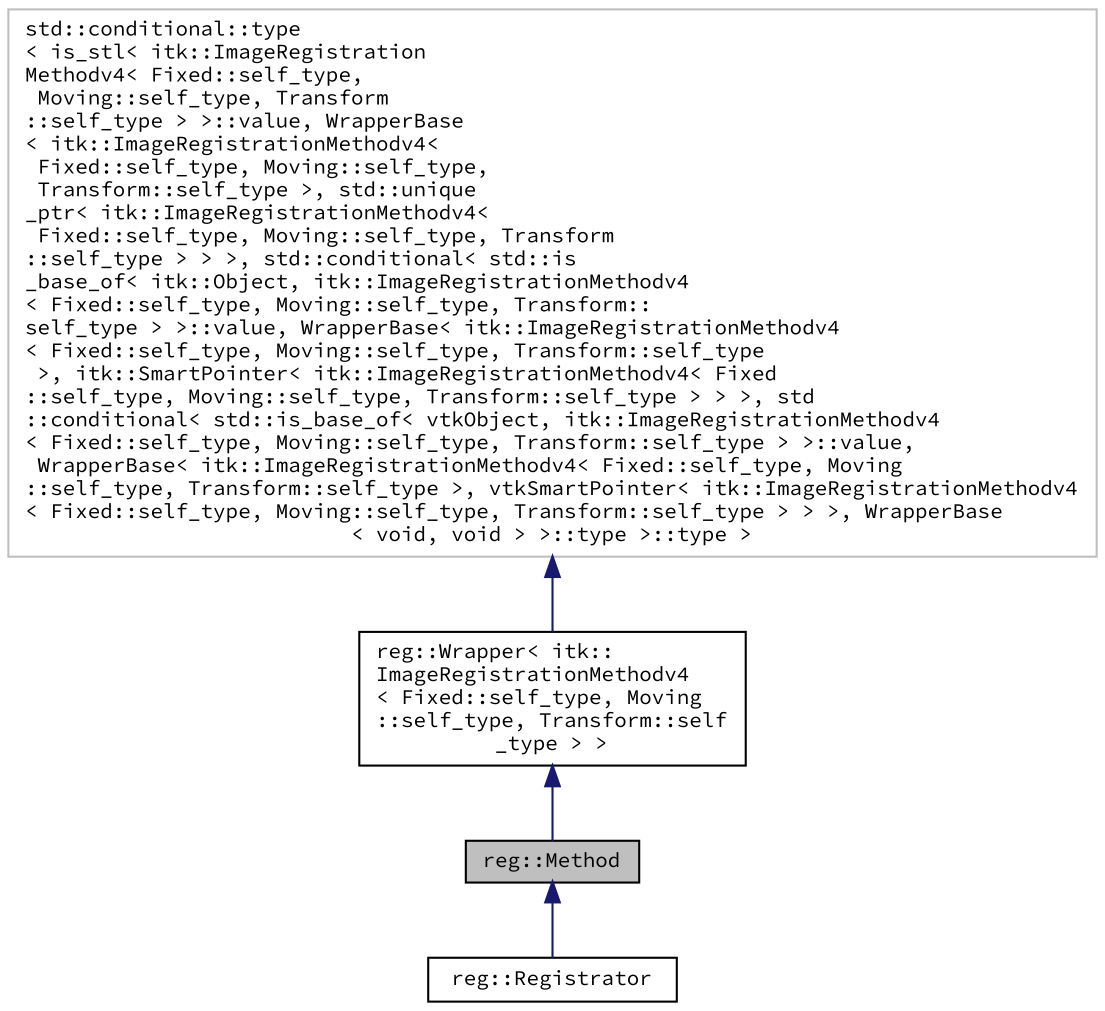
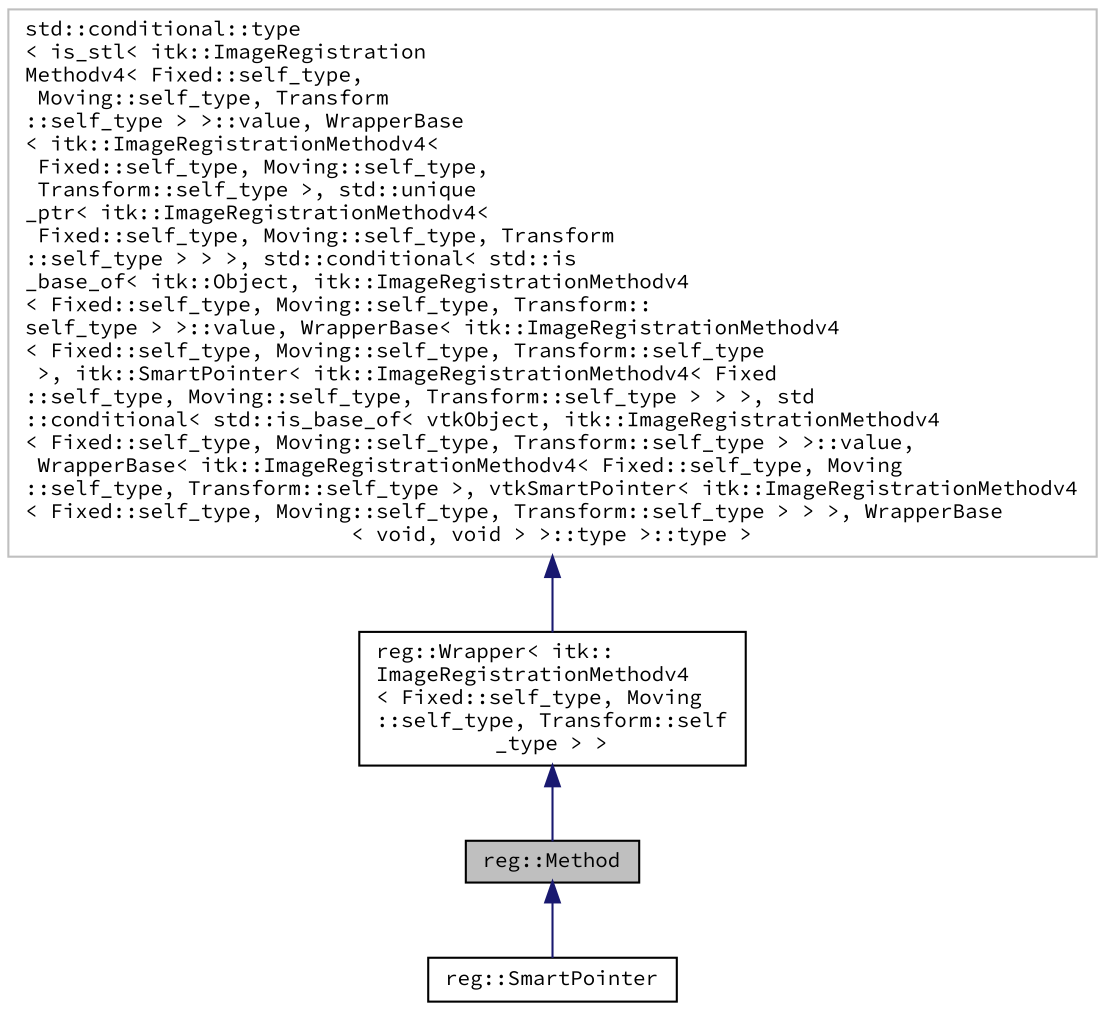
  digraph {
    rankdir=TB
    fontname="Source Code Pro"
    node [color=black fillcolor=white fontname="Source Code Pro" fontsize=10 shape=record style=filled]
    edge [color=midnightblue dir=back fontname="Source Code Pro" fontsize=10 labelfontname=Helvetica labelfontsize=10 style=solid]
    n1 [fillcolor=grey75 fontcolor=black height=0.2 label="reg::Method" width=0.4]
-   n2 [height=0.2 label="reg::Registrator" width=0.4]
+   n2 [height=0.2 label="reg::SmartPointer" width=0.4]
    n3 [height=0.2 label="reg::Wrapper\< itk::\lImageRegistrationMethodv4\l\< Fixed::self_type, Moving\l::self_type, Transform::self\l_type \> \>" width=0.4]
    n4 [color=grey75 height=0.2 label="std::conditional::type\l\< is_stl\< itk::ImageRegistration\lMethodv4\< Fixed::self_type,\l Moving::self_type, Transform\l::self_type \> \>::value, WrapperBase\l\< itk::ImageRegistrationMethodv4\<\l Fixed::self_type, Moving::self_type,\l Transform::self_type \>, std::unique\l_ptr\< itk::ImageRegistrationMethodv4\<\l Fixed::self_type, Moving::self_type, Transform\l::self_type \> \> \>, std::conditional\< std::is\l_base_of\< itk::Object, itk::ImageRegistrationMethodv4\l\< Fixed::self_type, Moving::self_type, Transform::\lself_type \> \>::value, WrapperBase\< itk::ImageRegistrationMethodv4\l\< Fixed::self_type, Moving::self_type, Transform::self_type\l \>, itk::SmartPointer\< itk::ImageRegistrationMethodv4\< Fixed\l::self_type, Moving::self_type, Transform::self_type \> \> \>, std\l::conditional\< std::is_base_of\< vtkObject, itk::ImageRegistrationMethodv4\l\< Fixed::self_type, Moving::self_type, Transform::self_type \> \>::value,\l WrapperBase\< itk::ImageRegistrationMethodv4\< Fixed::self_type, Moving\l::self_type, Transform::self_type \>, vtkSmartPointer\< itk::ImageRegistrationMethodv4\l\< Fixed::self_type, Moving::self_type, Transform::self_type \> \> \>, WrapperBase\l\< void, void \> \>::type \>::type \>" width=0.4]
    n1 -> n2
    n3 -> n1
    n4 -> n3
  }
